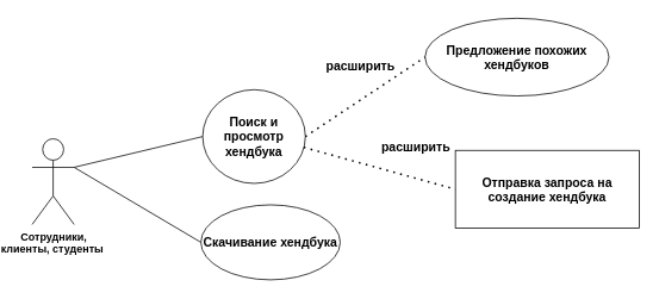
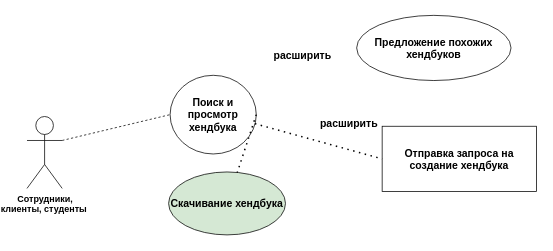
  <mxCell id="0" />
  <mxCell id="1" parent="0" />
  <mxCell id="2" value="&lt;b&gt;Сотрудники,&lt;br&gt;клиенты, студенты&amp;nbsp;&lt;/b&gt;" style="shape=umlActor;verticalLabelPosition=bottom;verticalAlign=top;html=1;outlineConnect=0;" vertex="1" parent="1"><mxGeometry x="20" y="155" width="47" height="96" as="geometry" /></mxCell>
  <mxCell id="3" value="&lt;b&gt;&lt;font style=&quot;font-size: 14px;&quot;&gt;Поиск и просмотр хендбука&lt;/font&gt;&lt;/b&gt;" style="ellipse;whiteSpace=wrap;html=1;" vertex="1" parent="1"><mxGeometry x="211" y="100" width="115" height="105" as="geometry" /></mxCell>
- <mxCell id="4" value="" style="endArrow=none;html=1;rounded=0;exitX=1;exitY=0.333;exitDx=0;exitDy=0;exitPerimeter=0;entryX=0;entryY=0.5;entryDx=0;entryDy=0;" edge="1" parent="1" source="2" target="3"><mxGeometry width="50" height="50" relative="1" as="geometry"><mxPoint x="366" y="251" as="sourcePoint" /><mxPoint x="416" y="201" as="targetPoint" /></mxGeometry></mxCell>
- <mxCell id="5" value="&lt;span style=&quot;font-size: 14px;&quot;&gt;&lt;b&gt;Скачивание хендбука&lt;/b&gt;&lt;/span&gt;" style="ellipse;whiteSpace=wrap;html=1;" vertex="1" parent="1"><mxGeometry x="209" y="229" width="156" height="84" as="geometry" /></mxCell>
- <mxCell id="6" value="" style="endArrow=none;html=1;rounded=0;exitX=1;exitY=0.333;exitDx=0;exitDy=0;exitPerimeter=0;entryX=0;entryY=0.5;entryDx=0;entryDy=0;" edge="1" parent="1" source="2" target="5"><mxGeometry width="50" height="50" relative="1" as="geometry"><mxPoint x="77" y="197" as="sourcePoint" /><mxPoint x="221" y="150" as="targetPoint" /></mxGeometry></mxCell>
+ <mxCell id="4" value="" style="endArrow=none;html=1;rounded=0;exitX=1;exitY=0.333;exitDx=0;exitDy=0;exitPerimeter=0;entryX=0;entryY=0.5;entryDx=0;entryDy=0;dashed=1;" edge="1" parent="1" source="2" target="3"><mxGeometry width="50" height="50" relative="1" as="geometry"><mxPoint x="366" y="251" as="sourcePoint" /><mxPoint x="416" y="201" as="targetPoint" /></mxGeometry></mxCell>
+ <mxCell id="5" value="&lt;span style=&quot;font-size: 14px;&quot;&gt;&lt;b&gt;Скачивание хендбука&lt;/b&gt;&lt;/span&gt;" style="ellipse;whiteSpace=wrap;html=1;fillColor=#d5e8d4;" vertex="1" parent="1"><mxGeometry x="209" y="229" width="156" height="84" as="geometry" /></mxCell>
  <mxCell id="7" value="&lt;span style=&quot;font-size: 14px;&quot;&gt;&lt;b&gt;Предложение похожих хендбуков&lt;/b&gt;&lt;/span&gt;" style="ellipse;whiteSpace=wrap;html=1;" vertex="1" parent="1"><mxGeometry x="460" y="20" width="206" height="87" as="geometry" /></mxCell>
  <mxCell id="8" value="&lt;span style=&quot;font-size: 14px;&quot;&gt;&lt;b&gt;Отправка запроса на создание хендбука&lt;/b&gt;&lt;/span&gt;" style="whiteSpace=wrap;html=1;rounded=0;" vertex="1" parent="1"><mxGeometry x="494" y="168" width="206" height="87" as="geometry" /></mxCell>
  <mxCell id="9" value="" style="endArrow=none;dashed=1;html=1;dashPattern=1 3;strokeWidth=2;rounded=0;entryX=0;entryY=0.5;entryDx=0;entryDy=0;exitX=0.984;exitY=0.615;exitDx=0;exitDy=0;exitPerimeter=0;" edge="1" parent="1" source="3" target="8"><mxGeometry width="50" height="50" relative="1" as="geometry"><mxPoint x="366" y="265" as="sourcePoint" /><mxPoint x="416" y="215" as="targetPoint" /></mxGeometry></mxCell>
- <mxCell id="10" value="" style="endArrow=none;dashed=1;html=1;dashPattern=1 3;strokeWidth=2;rounded=0;exitX=1;exitY=0.5;exitDx=0;exitDy=0;entryX=0;entryY=0.5;entryDx=0;entryDy=0;" edge="1" parent="1" source="3" target="7"><mxGeometry width="50" height="50" relative="1" as="geometry"><mxPoint x="366" y="265" as="sourcePoint" /><mxPoint x="416" y="215" as="targetPoint" /></mxGeometry></mxCell>
+ <mxCell id="10" value="" style="endArrow=none;dashed=1;html=1;dashPattern=1 3;strokeWidth=2;rounded=0;exitX=1;exitY=0.5;exitDx=0;exitDy=0;" edge="1" parent="1" source="3" target="5"><mxGeometry width="50" height="50" relative="1" as="geometry"><mxPoint x="366" y="265" as="sourcePoint" /><mxPoint x="416" y="215" as="targetPoint" /></mxGeometry></mxCell>
  <mxCell id="11" value="&lt;b&gt;&lt;font style=&quot;font-size: 14px;&quot;&gt;расширить&lt;/font&gt;&lt;/b&gt;" style="text;html=1;strokeColor=none;fillColor=none;align=center;verticalAlign=middle;whiteSpace=wrap;rounded=0;" vertex="1" parent="1"><mxGeometry x="358" y="59" width="60" height="30" as="geometry" /></mxCell>
  <mxCell id="12" value="&lt;b&gt;&lt;font style=&quot;font-size: 14px;&quot;&gt;расширить&lt;/font&gt;&lt;/b&gt;" style="text;html=1;strokeColor=none;fillColor=none;align=center;verticalAlign=middle;whiteSpace=wrap;rounded=0;" vertex="1" parent="1"><mxGeometry x="420" y="150" width="60" height="30" as="geometry" /></mxCell>
